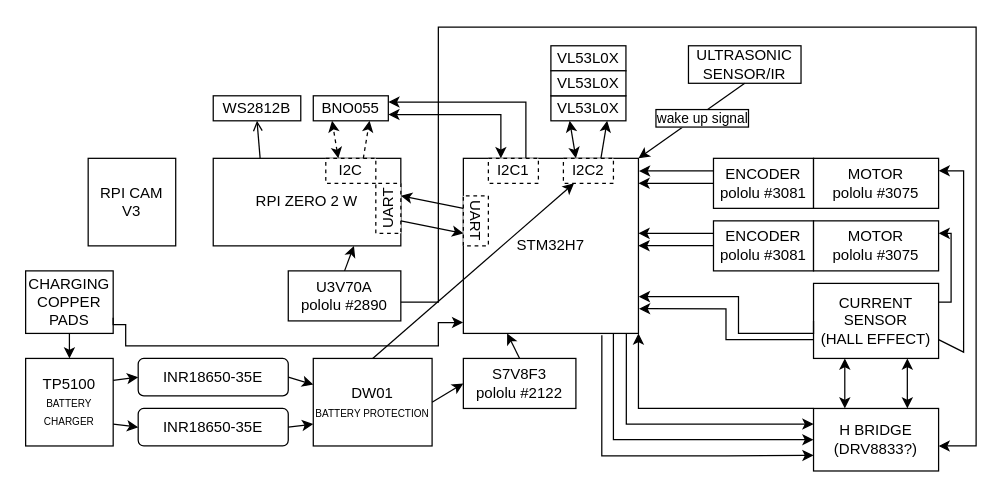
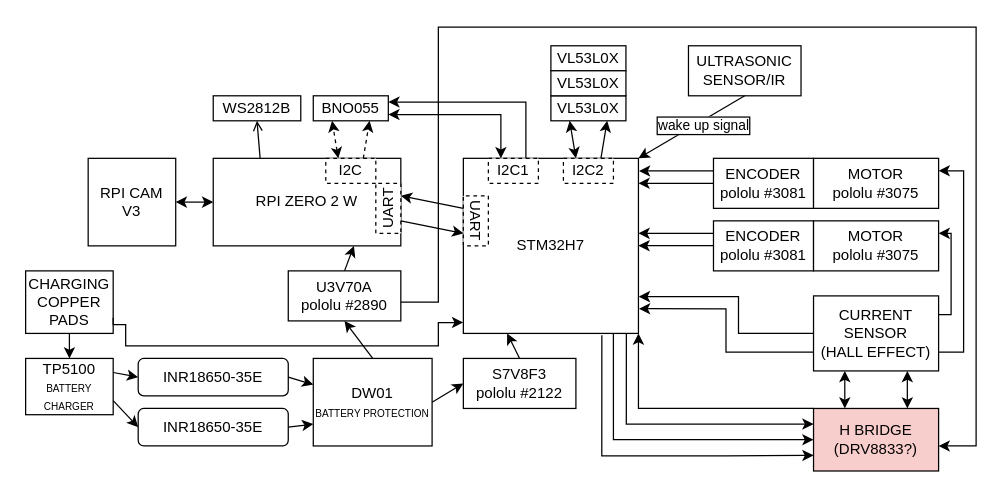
  <mxCell id="0" />
  <mxCell id="1" parent="0" />
  <mxCell id="2" value="STM32H7" style="whiteSpace=wrap;html=1;aspect=fixed;" parent="1" vertex="1"><mxGeometry x="370" y="126" width="140" height="140" as="geometry" /></mxCell>
  <mxCell id="3" value="I2C1" style="rounded=0;whiteSpace=wrap;html=1;dashed=1;" parent="1" vertex="1"><mxGeometry x="390" y="126" width="40" height="20" as="geometry" /></mxCell>
  <mxCell id="4" value="I2C2" style="rounded=0;whiteSpace=wrap;html=1;dashed=1;" parent="1" vertex="1"><mxGeometry x="450" y="126" width="40" height="20" as="geometry" /></mxCell>
  <mxCell id="5" value="RPI ZERO 2 W" style="rounded=0;whiteSpace=wrap;html=1;" parent="1" vertex="1"><mxGeometry x="170" y="126" width="150" height="70" as="geometry" /></mxCell>
  <mxCell id="6" value="RPI CAM&lt;br&gt;V3" style="whiteSpace=wrap;html=1;aspect=fixed;" parent="1" vertex="1"><mxGeometry x="70" y="126" width="70" height="70" as="geometry" /></mxCell>
  <mxCell id="7" value="VL53L0X" style="rounded=0;whiteSpace=wrap;html=1;" parent="1" vertex="1"><mxGeometry x="440" y="76" width="60" height="20" as="geometry" /></mxCell>
  <mxCell id="8" value="VL53L0X" style="rounded=0;whiteSpace=wrap;html=1;" parent="1" vertex="1"><mxGeometry x="440" y="36" width="60" height="20" as="geometry" /></mxCell>
  <mxCell id="9" value="VL53L0X" style="rounded=0;whiteSpace=wrap;html=1;" parent="1" vertex="1"><mxGeometry x="440" y="56" width="60" height="20" as="geometry" /></mxCell>
  <mxCell id="10" value="I2C" style="rounded=0;whiteSpace=wrap;html=1;dashed=1;" parent="1" vertex="1"><mxGeometry x="260" y="126" width="40" height="20" as="geometry" /></mxCell>
  <mxCell id="11" value="BNO055" style="rounded=0;whiteSpace=wrap;html=1;" parent="1" vertex="1"><mxGeometry x="250" y="76" width="60" height="20" as="geometry" /></mxCell>
  <mxCell id="12" value="WS2812B" style="rounded=0;whiteSpace=wrap;html=1;" parent="1" vertex="1"><mxGeometry x="170" y="76" width="70" height="20" as="geometry" /></mxCell>
  <mxCell id="13" value="UART" style="rounded=0;whiteSpace=wrap;html=1;dashed=1;rotation=-90;" parent="1" vertex="1"><mxGeometry x="290" y="156" width="40" height="20" as="geometry" /></mxCell>
  <mxCell id="14" value="UART" style="rounded=0;whiteSpace=wrap;html=1;dashed=1;rotation=90;" parent="1" vertex="1"><mxGeometry x="360" y="166" width="40" height="20" as="geometry" /></mxCell>
  <mxCell id="15" value="ENCODER&lt;br&gt;pololu #3081" style="rounded=0;whiteSpace=wrap;html=1;" parent="1" vertex="1"><mxGeometry x="570" y="176" width="80" height="40" as="geometry" /></mxCell>
  <mxCell id="16" value="U3V70A&lt;br&gt;pololu #2890" style="rounded=0;whiteSpace=wrap;html=1;" parent="1" vertex="1"><mxGeometry x="230" y="216" width="90" height="40" as="geometry" /></mxCell>
  <mxCell id="17" value="ENCODER&lt;br&gt;pololu #3081" style="rounded=0;whiteSpace=wrap;html=1;" parent="1" vertex="1"><mxGeometry x="570" y="126" width="80" height="40" as="geometry" /></mxCell>
  <mxCell id="18" value="MOTOR&lt;br&gt;pololu #3075" style="rounded=0;whiteSpace=wrap;html=1;" parent="1" vertex="1"><mxGeometry x="650" y="126" width="100" height="40" as="geometry" /></mxCell>
  <mxCell id="19" value="MOTOR&lt;br&gt;pololu #3075" style="rounded=0;whiteSpace=wrap;html=1;" parent="1" vertex="1"><mxGeometry x="650" y="176" width="100" height="40" as="geometry" /></mxCell>
  <mxCell id="20" value="S7V8F3&lt;br&gt;pololu #2122" style="rounded=0;whiteSpace=wrap;html=1;" parent="1" vertex="1"><mxGeometry x="370" y="286" width="90" height="40" as="geometry" /></mxCell>
  <mxCell id="21" value="DW01&lt;br&gt;&lt;font style=&quot;font-size: 8px;&quot;&gt;BATTERY PROTECTION&lt;/font&gt;" style="rounded=0;whiteSpace=wrap;html=1;" parent="1" vertex="1"><mxGeometry x="250" y="286" width="95" height="70" as="geometry" /></mxCell>
  <mxCell id="22" value="INR18650-35E" style="rounded=1;whiteSpace=wrap;html=1;" parent="1" vertex="1"><mxGeometry x="110" y="286" width="120" height="30" as="geometry" /></mxCell>
  <mxCell id="23" value="INR18650-35E" style="rounded=1;whiteSpace=wrap;html=1;" parent="1" vertex="1"><mxGeometry x="110" y="326" width="120" height="30" as="geometry" /></mxCell>
- <mxCell id="24" value="CURRENT&lt;br&gt;SENSOR&lt;br&gt;(HALL EFFECT)" style="rounded=0;whiteSpace=wrap;html=1;" parent="1" vertex="1"><mxGeometry x="650" y="226" width="100" height="60" as="geometry" /></mxCell>
- <mxCell id="25" value="H BRIDGE&lt;br&gt;(DRV8833?)" style="rounded=0;whiteSpace=wrap;html=1;" parent="1" vertex="1"><mxGeometry x="650" y="326" width="100" height="50" as="geometry" /></mxCell>
+ <mxCell id="24" value="CURRENT&lt;br&gt;SENSOR&lt;br&gt;(HALL EFFECT)" style="rounded=0;whiteSpace=wrap;html=1;" parent="1" vertex="1"><mxGeometry x="650" y="236" width="100" height="60" as="geometry" /></mxCell>
+ <mxCell id="25" value="H BRIDGE&lt;br&gt;(DRV8833?)" style="rounded=0;whiteSpace=wrap;html=1;fillColor=#f8cecc;" parent="1" vertex="1"><mxGeometry x="650" y="326" width="100" height="50" as="geometry" /></mxCell>
+ <mxCell id="26" value="" style="endArrow=classic;startArrow=classic;html=1;rounded=0;exitX=1;exitY=0.5;exitDx=0;exitDy=0;entryX=0;entryY=0.5;entryDx=0;entryDy=0;" parent="1" source="6" target="5" edge="1"><mxGeometry width="50" height="50" relative="1" as="geometry"><mxPoint x="200" y="176" as="sourcePoint" /><mxPoint x="250" y="126" as="targetPoint" /></mxGeometry></mxCell>
  <mxCell id="27" value="" style="endArrow=open;html=1;rounded=0;exitX=0.25;exitY=0;exitDx=0;exitDy=0;entryX=0.5;entryY=1;entryDx=0;entryDy=0;" parent="1" source="5" target="12" edge="1"><mxGeometry width="50" height="50" relative="1" as="geometry"><mxPoint x="240" y="156" as="sourcePoint" /><mxPoint x="290" y="106" as="targetPoint" /></mxGeometry></mxCell>
  <mxCell id="28" value="" style="endArrow=classic;startArrow=classic;html=1;rounded=0;exitX=0.25;exitY=0;exitDx=0;exitDy=0;entryX=0.25;entryY=1;entryDx=0;entryDy=0;dashed=1;" parent="1" source="10" target="11" edge="1"><mxGeometry width="50" height="50" relative="1" as="geometry"><mxPoint x="240" y="156" as="sourcePoint" /><mxPoint x="290" y="106" as="targetPoint" /></mxGeometry></mxCell>
  <mxCell id="29" value="" style="endArrow=classic;html=1;rounded=0;exitX=0.75;exitY=0;exitDx=0;exitDy=0;entryX=0.75;entryY=1;entryDx=0;entryDy=0;dashed=1;" parent="1" source="10" target="11" edge="1"><mxGeometry width="50" height="50" relative="1" as="geometry"><mxPoint x="300" y="156" as="sourcePoint" /><mxPoint x="350" y="106" as="targetPoint" /></mxGeometry></mxCell>
  <mxCell id="30" value="" style="endArrow=classic;startArrow=classic;html=1;rounded=0;exitX=0.25;exitY=0;exitDx=0;exitDy=0;entryX=0.25;entryY=1;entryDx=0;entryDy=0;" parent="1" source="4" target="7" edge="1"><mxGeometry width="50" height="50" relative="1" as="geometry"><mxPoint x="450" y="116" as="sourcePoint" /><mxPoint x="450" y="66" as="targetPoint" /></mxGeometry></mxCell>
  <mxCell id="31" value="" style="endArrow=classic;html=1;rounded=0;exitX=0.75;exitY=0;exitDx=0;exitDy=0;entryX=0.75;entryY=1;entryDx=0;entryDy=0;" parent="1" source="4" target="7" edge="1"><mxGeometry width="50" height="50" relative="1" as="geometry"><mxPoint x="410" y="126" as="sourcePoint" /><mxPoint x="460" y="76" as="targetPoint" /></mxGeometry></mxCell>
  <mxCell id="32" value="" style="endArrow=classic;startArrow=classic;html=1;rounded=0;exitX=1;exitY=0.75;exitDx=0;exitDy=0;entryX=0.25;entryY=0;entryDx=0;entryDy=0;edgeStyle=orthogonalEdgeStyle;" parent="1" source="11" target="3" edge="1"><mxGeometry width="50" height="50" relative="1" as="geometry"><mxPoint x="350" y="126" as="sourcePoint" /><mxPoint x="400" y="76" as="targetPoint" /></mxGeometry></mxCell>
  <mxCell id="33" value="" style="endArrow=classic;html=1;rounded=0;entryX=1;entryY=0.25;entryDx=0;entryDy=0;exitX=0.75;exitY=0;exitDx=0;exitDy=0;edgeStyle=orthogonalEdgeStyle;" parent="1" source="3" target="11" edge="1"><mxGeometry width="50" height="50" relative="1" as="geometry"><mxPoint x="330" y="116" as="sourcePoint" /><mxPoint x="380" y="66" as="targetPoint" /></mxGeometry></mxCell>
  <mxCell id="34" value="" style="endArrow=classic;html=1;rounded=0;exitX=0.25;exitY=1;exitDx=0;exitDy=0;entryX=0.75;entryY=1;entryDx=0;entryDy=0;" parent="1" source="14" target="13" edge="1"><mxGeometry width="50" height="50" relative="1" as="geometry"><mxPoint x="400" y="196" as="sourcePoint" /><mxPoint x="450" y="146" as="targetPoint" /></mxGeometry></mxCell>
  <mxCell id="35" value="" style="endArrow=classic;html=1;rounded=0;exitX=0.25;exitY=1;exitDx=0;exitDy=0;entryX=0.75;entryY=1;entryDx=0;entryDy=0;" parent="1" source="13" target="14" edge="1"><mxGeometry width="50" height="50" relative="1" as="geometry"><mxPoint x="360" y="206" as="sourcePoint" /><mxPoint x="410" y="156" as="targetPoint" /></mxGeometry></mxCell>
  <mxCell id="36" value="" style="endArrow=classic;html=1;rounded=0;exitX=0;exitY=0.25;exitDx=0;exitDy=0;entryX=1.003;entryY=0.072;entryDx=0;entryDy=0;entryPerimeter=0;" parent="1" source="17" target="2" edge="1"><mxGeometry width="50" height="50" relative="1" as="geometry"><mxPoint x="590" y="101" as="sourcePoint" /><mxPoint x="530" y="146" as="targetPoint" /></mxGeometry></mxCell>
  <mxCell id="37" value="" style="endArrow=classic;html=1;rounded=0;exitX=0;exitY=0.25;exitDx=0;exitDy=0;entryX=1.003;entryY=0.072;entryDx=0;entryDy=0;entryPerimeter=0;" parent="1" edge="1"><mxGeometry width="50" height="50" relative="1" as="geometry"><mxPoint x="570" y="146" as="sourcePoint" /><mxPoint x="510" y="146" as="targetPoint" /></mxGeometry></mxCell>
  <mxCell id="38" value="" style="endArrow=classic;html=1;rounded=0;exitX=0;exitY=0.25;exitDx=0;exitDy=0;entryX=1.003;entryY=0.072;entryDx=0;entryDy=0;entryPerimeter=0;" parent="1" edge="1"><mxGeometry width="50" height="50" relative="1" as="geometry"><mxPoint x="570" y="186" as="sourcePoint" /><mxPoint x="510" y="186" as="targetPoint" /></mxGeometry></mxCell>
  <mxCell id="39" value="" style="endArrow=classic;html=1;rounded=0;exitX=0;exitY=0.25;exitDx=0;exitDy=0;entryX=1.003;entryY=0.072;entryDx=0;entryDy=0;entryPerimeter=0;" parent="1" edge="1"><mxGeometry width="50" height="50" relative="1" as="geometry"><mxPoint x="570" y="195.84" as="sourcePoint" /><mxPoint x="510" y="195.84" as="targetPoint" /></mxGeometry></mxCell>
  <mxCell id="40" value="" style="endArrow=classic;html=1;rounded=0;exitX=1;exitY=0.5;exitDx=0;exitDy=0;" parent="1" source="22" target="21" edge="1"><mxGeometry width="50" height="50" relative="1" as="geometry"><mxPoint x="325" y="296" as="sourcePoint" /><mxPoint x="375" y="246" as="targetPoint" /></mxGeometry></mxCell>
  <mxCell id="41" value="" style="endArrow=classic;html=1;rounded=0;exitX=1;exitY=0.5;exitDx=0;exitDy=0;entryX=0;entryY=0.75;entryDx=0;entryDy=0;" parent="1" source="23" target="21" edge="1"><mxGeometry width="50" height="50" relative="1" as="geometry"><mxPoint x="375" y="326" as="sourcePoint" /><mxPoint x="425" y="276" as="targetPoint" /></mxGeometry></mxCell>
  <mxCell id="42" value="" style="endArrow=classic;html=1;rounded=0;exitX=0.5;exitY=0;exitDx=0;exitDy=0;entryX=0.25;entryY=1;entryDx=0;entryDy=0;" parent="1" source="20" target="2" edge="1"><mxGeometry width="50" height="50" relative="1" as="geometry"><mxPoint x="410" y="306" as="sourcePoint" /><mxPoint x="460" y="256" as="targetPoint" /></mxGeometry></mxCell>
  <mxCell id="43" value="" style="endArrow=classic;html=1;rounded=0;exitX=0.5;exitY=0;exitDx=0;exitDy=0;entryX=0.75;entryY=1;entryDx=0;entryDy=0;" parent="1" source="16" target="5" edge="1"><mxGeometry width="50" height="50" relative="1" as="geometry"><mxPoint x="260" y="246" as="sourcePoint" /><mxPoint x="310" y="196" as="targetPoint" /></mxGeometry></mxCell>
- <mxCell id="44" value="ULTRASONIC&lt;br&gt;SENSOR/IR" style="rounded=0;whiteSpace=wrap;html=1;" parent="1" vertex="1"><mxGeometry x="550" y="36" width="90" height="30" as="geometry" /></mxCell>
+ <mxCell id="44" value="ULTRASONIC&lt;br&gt;SENSOR/IR" style="rounded=0;whiteSpace=wrap;html=1;" parent="1" vertex="1"><mxGeometry x="550" y="36" width="90" height="40" as="geometry" /></mxCell>
  <mxCell id="45" value="" style="endArrow=classic;html=1;rounded=0;exitX=0.5;exitY=1;exitDx=0;exitDy=0;entryX=1;entryY=0;entryDx=0;entryDy=0;" parent="1" source="44" target="2" edge="1"><mxGeometry width="50" height="50" relative="1" as="geometry"><mxPoint x="600" y="116" as="sourcePoint" /><mxPoint x="650" y="66" as="targetPoint" /></mxGeometry></mxCell>
  <mxCell id="46" value="wake up signal" style="edgeLabel;html=1;align=center;verticalAlign=middle;resizable=0;points=[];labelBorderColor=default;" parent="45" vertex="1" connectable="0"><mxGeometry x="-0.162" y="3" relative="1" as="geometry"><mxPoint as="offset" /></mxGeometry></mxCell>
  <mxCell id="47" value="" style="endArrow=classic;html=1;rounded=0;exitX=1;exitY=0.75;exitDx=0;exitDy=0;entryX=1;entryY=0.25;entryDx=0;entryDy=0;" parent="1" source="24" target="18" edge="1"><mxGeometry width="50" height="50" relative="1" as="geometry"><mxPoint x="760" y="276" as="sourcePoint" /><mxPoint x="780" y="136" as="targetPoint" /><Array as="points"><mxPoint x="770" y="281" /><mxPoint x="770" y="136" /></Array></mxGeometry></mxCell>
  <mxCell id="48" value="" style="endArrow=classic;html=1;rounded=0;exitX=1;exitY=0.25;exitDx=0;exitDy=0;entryX=1;entryY=0.25;entryDx=0;entryDy=0;edgeStyle=orthogonalEdgeStyle;" parent="1" source="24" target="19" edge="1"><mxGeometry width="50" height="50" relative="1" as="geometry"><mxPoint x="750" y="256" as="sourcePoint" /><mxPoint x="800" y="206" as="targetPoint" /></mxGeometry></mxCell>
  <mxCell id="49" value="" style="endArrow=classic;startArrow=classic;html=1;rounded=0;entryX=0.25;entryY=1;entryDx=0;entryDy=0;exitX=0.25;exitY=0;exitDx=0;exitDy=0;" parent="1" source="25" target="24" edge="1"><mxGeometry width="50" height="50" relative="1" as="geometry"><mxPoint x="620" y="346" as="sourcePoint" /><mxPoint x="670" y="296" as="targetPoint" /></mxGeometry></mxCell>
  <mxCell id="50" value="" style="endArrow=classic;startArrow=classic;html=1;rounded=0;entryX=0.75;entryY=1;entryDx=0;entryDy=0;exitX=0.75;exitY=0;exitDx=0;exitDy=0;" parent="1" source="25" target="24" edge="1"><mxGeometry width="50" height="50" relative="1" as="geometry"><mxPoint x="770" y="336" as="sourcePoint" /><mxPoint x="770" y="306" as="targetPoint" /></mxGeometry></mxCell>
  <mxCell id="51" value="" style="endArrow=classic;html=1;rounded=0;exitX=0.931;exitY=1.004;exitDx=0;exitDy=0;exitPerimeter=0;entryX=0;entryY=0.25;entryDx=0;entryDy=0;edgeStyle=orthogonalEdgeStyle;" parent="1" source="2" target="25" edge="1"><mxGeometry width="50" height="50" relative="1" as="geometry"><mxPoint x="510" y="336" as="sourcePoint" /><mxPoint x="560" y="286" as="targetPoint" /></mxGeometry></mxCell>
  <mxCell id="52" value="" style="endArrow=classic;html=1;rounded=0;exitX=0.857;exitY=1.004;exitDx=0;exitDy=0;exitPerimeter=0;entryX=0;entryY=0.5;entryDx=0;entryDy=0;edgeStyle=orthogonalEdgeStyle;" parent="1" source="2" target="25" edge="1"><mxGeometry width="50" height="50" relative="1" as="geometry"><mxPoint x="570" y="316" as="sourcePoint" /><mxPoint x="620" y="266" as="targetPoint" /></mxGeometry></mxCell>
  <mxCell id="53" value="" style="endArrow=classic;html=1;rounded=0;exitX=0.791;exitY=1.01;exitDx=0;exitDy=0;exitPerimeter=0;entryX=0;entryY=0.75;entryDx=0;entryDy=0;edgeStyle=orthogonalEdgeStyle;" parent="1" source="2" target="25" edge="1"><mxGeometry width="50" height="50" relative="1" as="geometry"><mxPoint x="560" y="306" as="sourcePoint" /><mxPoint x="610" y="256" as="targetPoint" /><Array as="points"><mxPoint x="481" y="364" /><mxPoint x="580" y="364" /></Array></mxGeometry></mxCell>
  <mxCell id="54" value="" style="endArrow=classic;html=1;rounded=0;exitX=0;exitY=0;exitDx=0;exitDy=0;entryX=1;entryY=1;entryDx=0;entryDy=0;edgeStyle=orthogonalEdgeStyle;" parent="1" source="25" target="2" edge="1"><mxGeometry width="50" height="50" relative="1" as="geometry"><mxPoint x="540" y="266" as="sourcePoint" /><mxPoint x="590" y="216" as="targetPoint" /><Array as="points"><mxPoint x="510" y="326" /></Array></mxGeometry></mxCell>
  <mxCell id="55" value="" style="endArrow=classic;html=1;rounded=0;exitX=0;exitY=0.75;exitDx=0;exitDy=0;entryX=1.003;entryY=0.859;entryDx=0;entryDy=0;entryPerimeter=0;edgeStyle=orthogonalEdgeStyle;" parent="1" source="24" target="2" edge="1"><mxGeometry width="50" height="50" relative="1" as="geometry"><mxPoint x="550" y="306" as="sourcePoint" /><mxPoint x="600" y="256" as="targetPoint" /></mxGeometry></mxCell>
  <mxCell id="56" value="" style="endArrow=classic;html=1;rounded=0;exitX=0;exitY=0.5;exitDx=0;exitDy=0;entryX=1.002;entryY=0.79;entryDx=0;entryDy=0;entryPerimeter=0;edgeStyle=orthogonalEdgeStyle;" parent="1" source="24" target="2" edge="1"><mxGeometry width="50" height="50" relative="1" as="geometry"><mxPoint x="590" y="276" as="sourcePoint" /><mxPoint x="640" y="226" as="targetPoint" /><Array as="points"><mxPoint x="590" y="266" /><mxPoint x="590" y="237" /></Array></mxGeometry></mxCell>
  <mxCell id="57" value="" style="endArrow=classic;html=1;rounded=0;exitX=1;exitY=0.5;exitDx=0;exitDy=0;edgeStyle=orthogonalEdgeStyle;entryX=1;entryY=0.5;entryDx=0;entryDy=0;" parent="1" edge="1"><mxGeometry width="50" height="50" relative="1" as="geometry"><mxPoint x="320" y="240.97" as="sourcePoint" /><mxPoint x="750" y="355.97" as="targetPoint" /><Array as="points"><mxPoint x="350" y="240.97" /><mxPoint x="350" y="20.97" /><mxPoint x="780" y="20.97" /><mxPoint x="780" y="355.97" /></Array></mxGeometry></mxCell>
- <mxCell id="58" value="TP5100&lt;br&gt;&lt;font style=&quot;font-size: 8px;&quot;&gt;BATTERY CHARGER&lt;/font&gt;" style="whiteSpace=wrap;html=1;aspect=fixed;" vertex="1" parent="1"><mxGeometry x="20" y="286" width="70" height="70" as="geometry" /></mxCell>
- <mxCell id="59" value="" style="endArrow=classic;html=1;rounded=0;exitX=0.5;exitY=0;exitDx=0;exitDy=0;" edge="1" parent="1" source="21" target="4"><mxGeometry width="50" height="50" relative="1" as="geometry"><mxPoint x="340" y="326" as="sourcePoint" /><mxPoint x="390" y="276" as="targetPoint" /></mxGeometry></mxCell>
+ <mxCell id="58" value="TP5100&lt;br&gt;&lt;font style=&quot;font-size: 8px;&quot;&gt;BATTERY CHARGER&lt;/font&gt;" style="whiteSpace=wrap;html=1;aspect=fixed;" vertex="1" parent="1"><mxGeometry x="20" y="286" width="70" height="45" as="geometry" /></mxCell>
+ <mxCell id="59" value="" style="endArrow=classic;html=1;rounded=0;exitX=0.5;exitY=0;exitDx=0;exitDy=0;entryX=0.5;entryY=1;entryDx=0;entryDy=0;" edge="1" parent="1" source="21" target="16"><mxGeometry width="50" height="50" relative="1" as="geometry"><mxPoint x="340" y="326" as="sourcePoint" /><mxPoint x="390" y="276" as="targetPoint" /></mxGeometry></mxCell>
  <mxCell id="60" value="" style="endArrow=classic;html=1;rounded=0;exitX=1;exitY=0.5;exitDx=0;exitDy=0;entryX=0;entryY=0.5;entryDx=0;entryDy=0;" edge="1" parent="1" source="21" target="20"><mxGeometry width="50" height="50" relative="1" as="geometry"><mxPoint x="330" y="346" as="sourcePoint" /><mxPoint x="390" y="276" as="targetPoint" /></mxGeometry></mxCell>
  <mxCell id="61" value="" style="endArrow=classic;html=1;rounded=0;exitX=1;exitY=0.25;exitDx=0;exitDy=0;entryX=0;entryY=0.5;entryDx=0;entryDy=0;" edge="1" parent="1" source="58" target="22"><mxGeometry width="50" height="50" relative="1" as="geometry"><mxPoint x="250" y="316" as="sourcePoint" /><mxPoint x="300" y="266" as="targetPoint" /></mxGeometry></mxCell>
  <mxCell id="62" value="" style="endArrow=classic;html=1;rounded=0;exitX=1;exitY=0.75;exitDx=0;exitDy=0;entryX=0;entryY=0.5;entryDx=0;entryDy=0;" edge="1" parent="1" source="58" target="23"><mxGeometry width="50" height="50" relative="1" as="geometry"><mxPoint x="60" y="406" as="sourcePoint" /><mxPoint x="110" y="356" as="targetPoint" /></mxGeometry></mxCell>
  <mxCell id="63" value="CHARGING COPPER&lt;br&gt;PADS" style="rounded=0;whiteSpace=wrap;html=1;" vertex="1" parent="1"><mxGeometry x="20" y="216" width="70" height="50" as="geometry" /></mxCell>
  <mxCell id="64" value="" style="endArrow=classic;html=1;rounded=0;exitX=0.5;exitY=1;exitDx=0;exitDy=0;entryX=0.5;entryY=0;entryDx=0;entryDy=0;" edge="1" parent="1" source="63" target="58"><mxGeometry width="50" height="50" relative="1" as="geometry"><mxPoint x="260" y="316" as="sourcePoint" /><mxPoint x="310" y="266" as="targetPoint" /></mxGeometry></mxCell>
  <mxCell id="65" value="" style="endArrow=classic;html=1;rounded=0;exitX=1;exitY=0.75;exitDx=0;exitDy=0;entryX=-0.001;entryY=0.938;entryDx=0;entryDy=0;entryPerimeter=0;edgeStyle=orthogonalEdgeStyle;" edge="1" parent="1" source="63" target="2"><mxGeometry width="50" height="50" relative="1" as="geometry"><mxPoint x="340" y="266" as="sourcePoint" /><mxPoint x="390" y="216" as="targetPoint" /><Array as="points"><mxPoint x="100" y="259" /><mxPoint x="100" y="276" /><mxPoint x="350" y="276" /><mxPoint x="350" y="257" /></Array></mxGeometry></mxCell>
